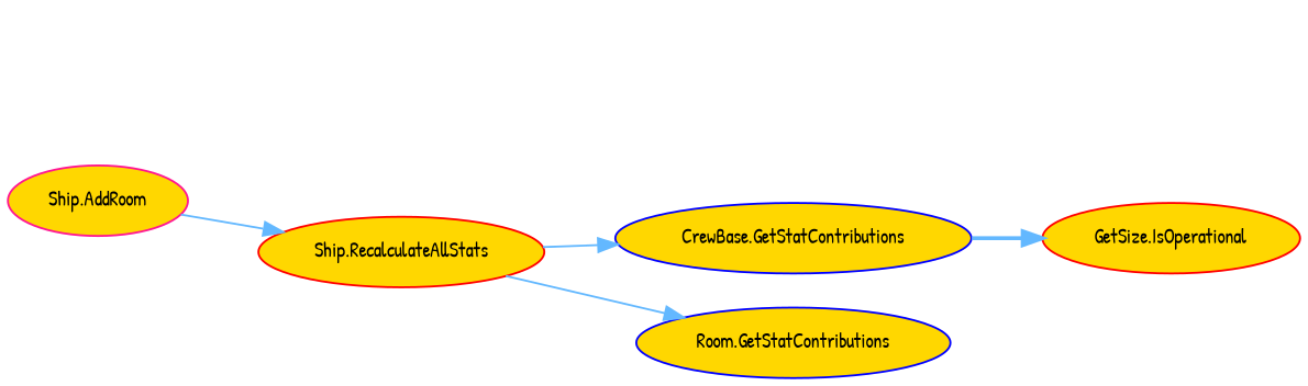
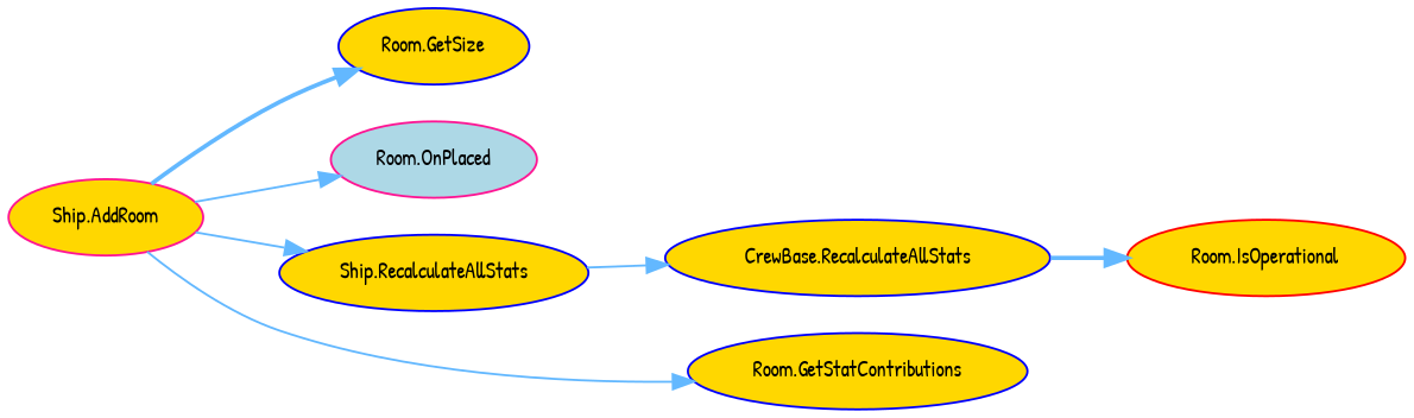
  digraph {
    fontname="Patrick Hand"
    rankdir=LR
    node [color=blue fillcolor=gold fontname="Patrick Hand" fontsize=10 margin=0.1 style=filled]
    edge [color=steelblue1 fontname="Patrick Hand" fontsize=10 labelfontname=Helvetica labelfontsize=10 style=solid]
    n1 [color=deeppink fontcolor=black height=0.2 label="Ship.AddRoom" width=0.4]
-   n4 [color=red height=0.2 label="Ship.RecalculateAllStats" width=0.4]
-   n5 [height=0.2 label="CrewBase.GetStatContributions" width=0.4]
+   n2 [height=0.2 label="Room.GetSize" width=0.4]
+   n3 [color=deeppink fillcolor=lightblue height=0.2 label="Room.OnPlaced" width=0.4]
+   n4 [height=0.2 label="Ship.RecalculateAllStats" width=0.4]
+   n5 [height=0.2 label="CrewBase.RecalculateAllStats" width=0.4]
    n6 [height=0.2 label="Room.GetStatContributions" width=0.4]
-   n7 [color=red height=0.2 label="GetSize.IsOperational" width=0.4]
+   n7 [color=red height=0.2 label="Room.IsOperational" width=0.4]
+   n1 -> n2 [style=bold]
+   n1 -> n3
    n1 -> n4
    n4 -> n5
-   n4 -> n6
+   n1 -> n6
    n5 -> n7 [style=bold]
  }
